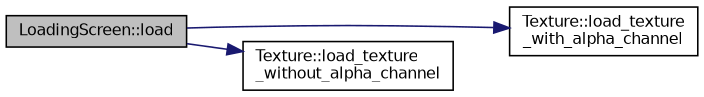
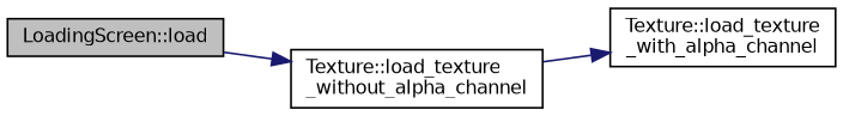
  digraph {
    rankdir=LR
    node [color=black fontname=Helvetica fontsize=10 shape=record]
    edge [color=midnightblue fontname=Helvetica fontsize=10 labelfontname=Helvetica labelfontsize=10 style=solid]
    n1 [fillcolor=grey75 fontcolor=black height=0.2 label="LoadingScreen::load" style=filled width=0.4]
    n2 [height=0.2 label="Texture::load_texture\l_with_alpha_channel" width=0.4]
    n3 [height=0.2 label="Texture::load_texture\l_without_alpha_channel" width=0.4]
-   n1 -> n2
+   n3 -> n2
    n1 -> n3
  }
